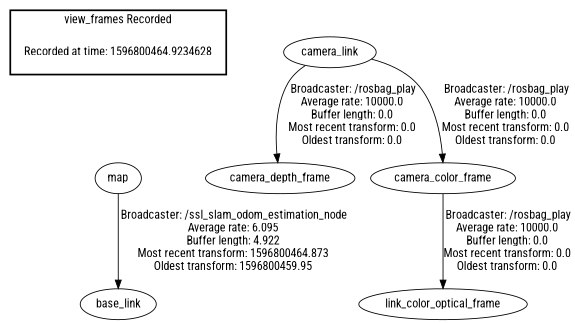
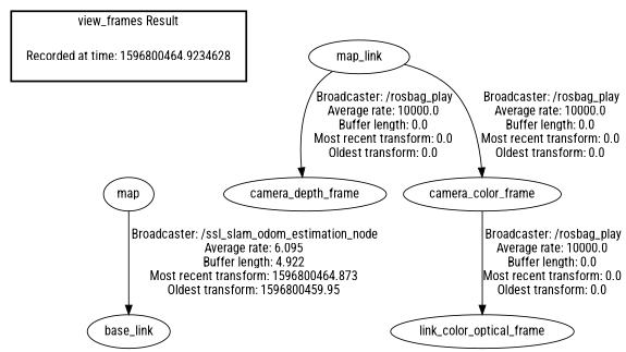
  digraph {
    fontname="Roboto Condensed"
    node [fontname="Roboto Condensed"]
    edge [fontname="Roboto Condensed"]
    n1 [label="Recorded at time: 1596800464.9234628" shape=plaintext]
    map
-   camera_link
+   camera_link [label=map_link]
    camera_depth_frame
    camera_color_frame
    n6 [label=link_color_optical_frame]
    base_link
    subgraph cluster_1 {
      color=black
-     label="view_frames Recorded"
+     label="view_frames Result"
      style=bold
      n1
    }
    n1 -> map [style=invis]
    map -> base_link [label=" Broadcaster: /ssl_slam_odom_estimation_node\nAverage rate: 6.095\nBuffer length: 4.922\nMost recent transform: 1596800464.873\nOldest transform: 1596800459.95\n"]
    camera_link -> camera_depth_frame [label=" Broadcaster: /rosbag_play\nAverage rate: 10000.0\nBuffer length: 0.0\nMost recent transform: 0.0\nOldest transform: 0.0\n"]
    camera_link -> camera_color_frame [label=" Broadcaster: /rosbag_play\nAverage rate: 10000.0\nBuffer length: 0.0\nMost recent transform: 0.0\nOldest transform: 0.0\n"]
    camera_color_frame -> n6 [label=" Broadcaster: /rosbag_play\nAverage rate: 10000.0\nBuffer length: 0.0\nMost recent transform: 0.0\nOldest transform: 0.0\n"]
  }
